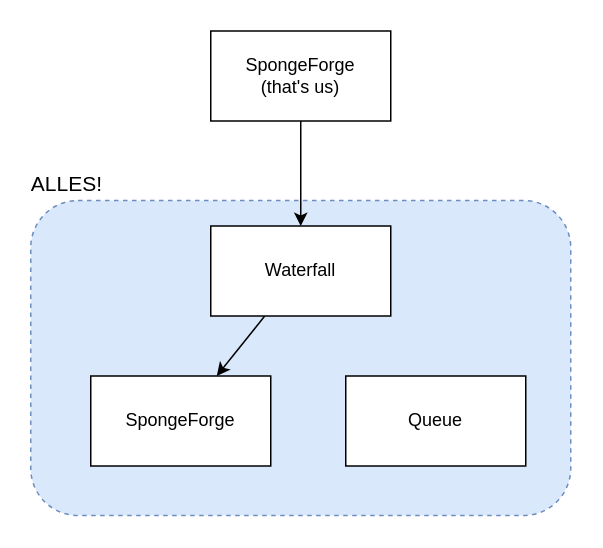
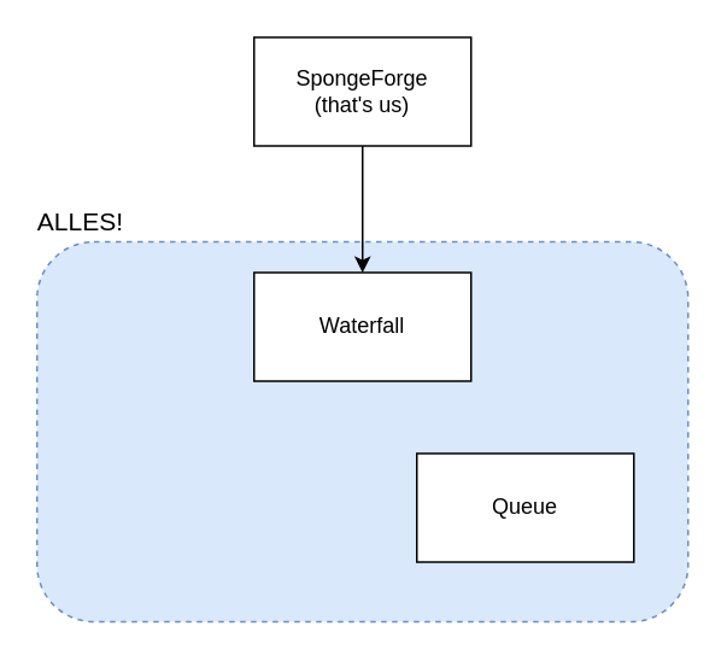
  <mxCell id="0" />
  <mxCell id="1" parent="0" />
  <mxCell id="2" value="ALLES!" style="rounded=1;whiteSpace=wrap;html=1;dashed=1;align=right;fillColor=#dae8fc;strokeColor=#6c8ebf;labelPosition=left;verticalLabelPosition=top;verticalAlign=bottom;fontSize=14;spacingRight=-50;spacingLeft=0;" parent="1" vertex="1"><mxGeometry x="20" y="133" width="360" height="210" as="geometry" /></mxCell>
- <mxCell id="3" style="edgeStyle=none;rounded=0;jumpStyle=none;orthogonalLoop=1;jettySize=auto;html=1;" parent="1" source="4" target="5" edge="1"><mxGeometry relative="1" as="geometry" /></mxCell>
  <mxCell id="4" value="Waterfall" style="rounded=0;whiteSpace=wrap;html=1;" parent="1" vertex="1"><mxGeometry x="140" y="150" width="120" height="60" as="geometry" /></mxCell>
- <mxCell id="5" value="SpongeForge" style="rounded=0;whiteSpace=wrap;html=1;align=center;labelPosition=center;verticalLabelPosition=middle;verticalAlign=middle;spacingLeft=0;" parent="1" vertex="1"><mxGeometry x="60" y="250" width="120" height="60" as="geometry" /></mxCell>
  <mxCell id="6" style="edgeStyle=none;rounded=0;jumpStyle=none;orthogonalLoop=1;jettySize=auto;html=1;" parent="1" source="7" target="4" edge="1"><mxGeometry relative="1" as="geometry" /></mxCell>
  <mxCell id="7" value="SpongeForge&lt;br&gt;(that's us)" style="rounded=0;whiteSpace=wrap;html=1;" parent="1" vertex="1"><mxGeometry x="140" y="20" width="120" height="60" as="geometry" /></mxCell>
  <mxCell id="8" value="Queue" style="rounded=0;whiteSpace=wrap;html=1;" vertex="1" parent="1"><mxGeometry x="230" y="250" width="120" height="60" as="geometry" /></mxCell>
